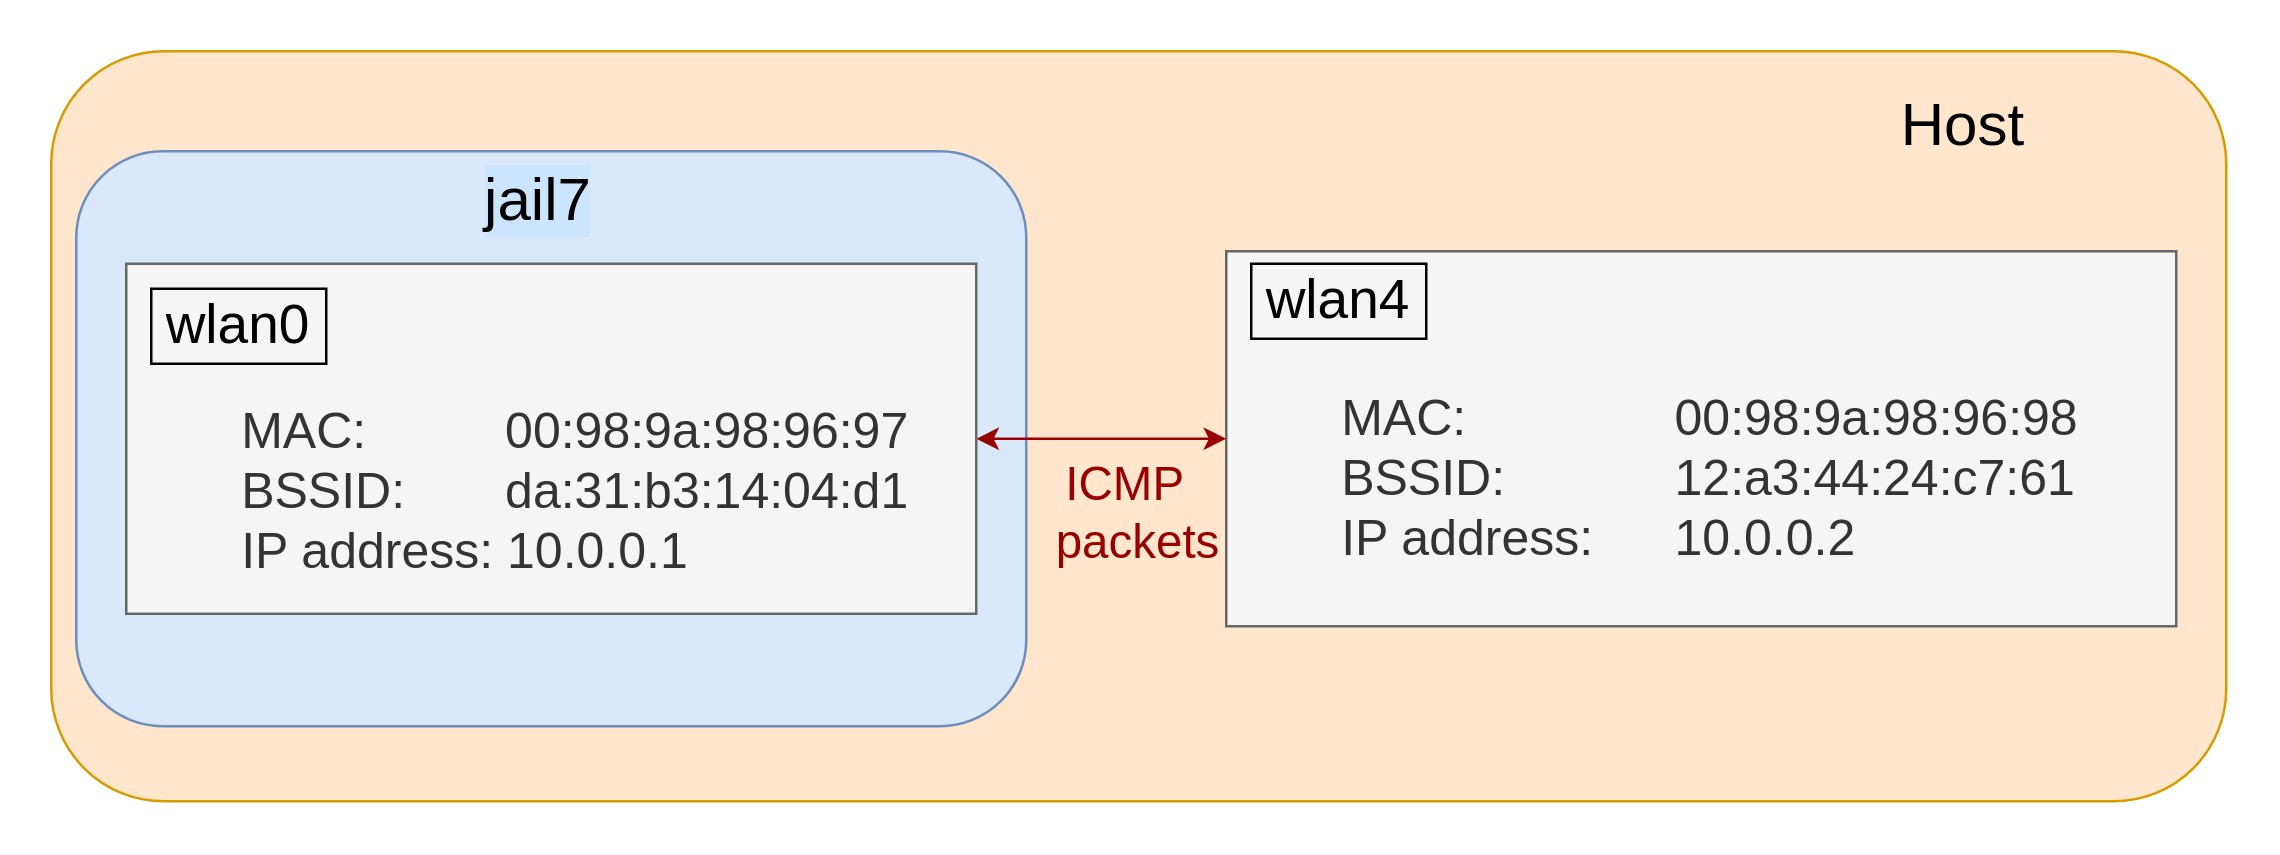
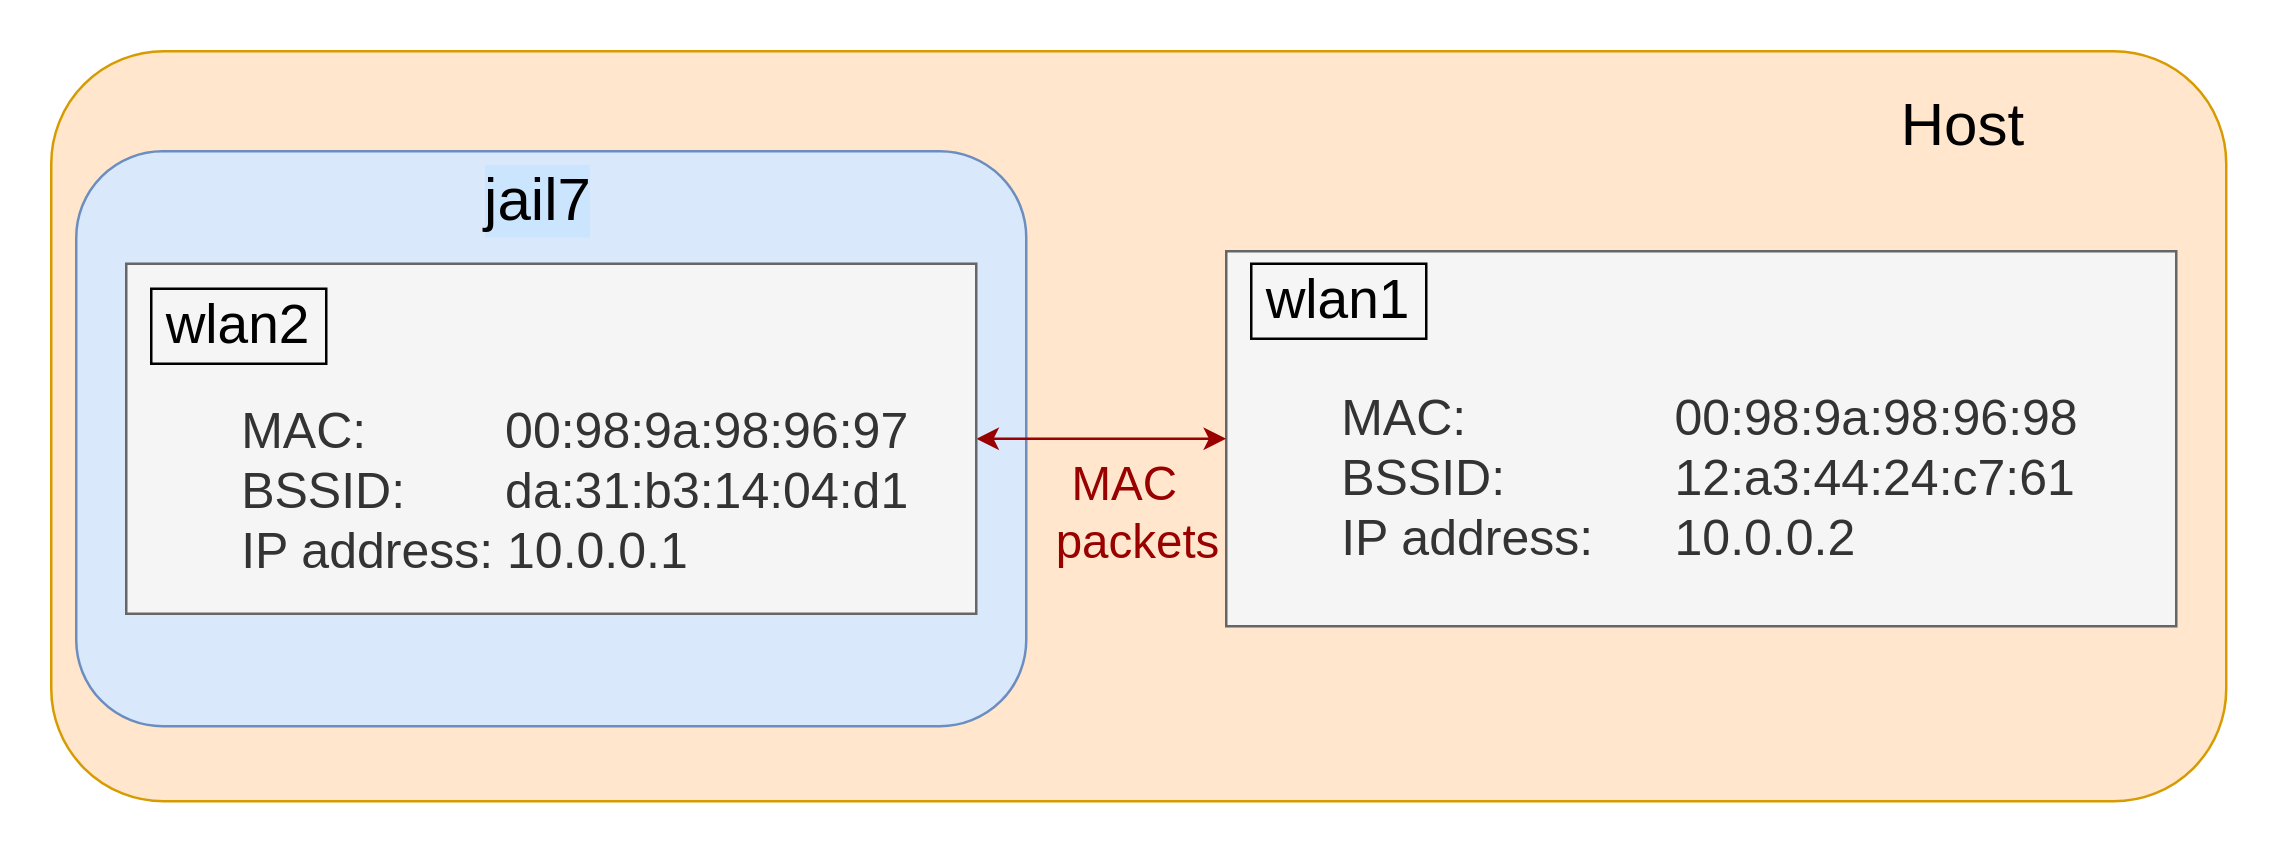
  <mxCell id="0" />
  <mxCell id="1" parent="0" />
  <mxCell id="2" value="" style="rounded=1;whiteSpace=wrap;html=1;fillColor=#ffe6cc;strokeColor=#d79b00;" vertex="1" parent="1"><mxGeometry x="20" y="20" width="870" height="300" as="geometry" /></mxCell>
  <mxCell id="3" value="&lt;span style=&quot;white-space: pre; font-size: 20px;&quot;&gt;&#09;&lt;/span&gt;&lt;br style=&quot;font-size: 20px;&quot;&gt;&lt;span style=&quot;white-space: pre; font-size: 20px;&quot;&gt;&#09;&lt;br/&gt;&lt;/span&gt;&lt;span style=&quot;white-space: pre;&quot;&gt;&#09;&lt;/span&gt;MAC:&amp;nbsp;&lt;span style=&quot;white-space: pre; font-size: 20px;&quot;&gt;&#09;&lt;span style=&quot;white-space: pre; font-size: 20px;&quot;&gt;&#09;&lt;/span&gt;&lt;/span&gt;00:98:9a:98:96:98&lt;br style=&quot;font-size: 20px;&quot;&gt;&lt;span style=&quot;white-space: pre; font-size: 20px;&quot;&gt;&#09;&lt;/span&gt;BSSID:&lt;span style=&quot;white-space: pre; font-size: 20px;&quot;&gt;&#09;&lt;span style=&quot;white-space: pre; font-size: 20px;&quot;&gt;&#09;&lt;/span&gt;&lt;/span&gt;12:a3:44:24:c7:61&lt;br style=&quot;font-size: 20px;&quot;&gt;&lt;span style=&quot;white-space: pre; font-size: 20px;&quot;&gt;&#09;&lt;/span&gt;IP address: &lt;span style=&quot;white-space: pre; font-size: 20px;&quot;&gt;&#09;&lt;/span&gt;10.0.0.2" style="rounded=0;whiteSpace=wrap;html=1;align=left;fontSize=20;verticalAlign=top;fillColor=#f5f5f5;fontColor=#333333;strokeColor=#666666;" vertex="1" parent="1"><mxGeometry x="490" y="100" width="380" height="150" as="geometry" /></mxCell>
- <mxCell id="4" value="&lt;font style=&quot;font-size: 22px;&quot;&gt;wlan4&lt;/font&gt;" style="text;html=1;strokeColor=default;fillColor=none;align=center;verticalAlign=middle;whiteSpace=wrap;rounded=0;fontSize=20;" vertex="1" parent="1"><mxGeometry x="500" y="105" width="70" height="30" as="geometry" /></mxCell>
+ <mxCell id="4" value="&lt;font style=&quot;font-size: 22px;&quot;&gt;wlan1&lt;/font&gt;" style="text;html=1;strokeColor=default;fillColor=none;align=center;verticalAlign=middle;whiteSpace=wrap;rounded=0;fontSize=20;" vertex="1" parent="1"><mxGeometry x="500" y="105" width="70" height="30" as="geometry" /></mxCell>
  <mxCell id="5" value="" style="rounded=1;whiteSpace=wrap;html=1;fontSize=22;fillColor=#dae8fc;strokeColor=#6c8ebf;" vertex="1" parent="1"><mxGeometry x="30" y="60" width="380" height="230" as="geometry" /></mxCell>
  <mxCell id="6" style="edgeStyle=none;rounded=0;orthogonalLoop=1;jettySize=auto;html=1;exitX=1;exitY=0.5;exitDx=0;exitDy=0;entryX=0;entryY=0.5;entryDx=0;entryDy=0;strokeColor=#990000;fontSize=24;fontColor=#000000;startArrow=classic;startFill=1;" edge="1" parent="1" source="7" target="3"><mxGeometry relative="1" as="geometry"><mxPoint x="490" y="240" as="targetPoint" /></mxGeometry></mxCell>
  <mxCell id="7" value="&lt;span style=&quot;font-size: 20px;&quot;&gt;&#09;&lt;/span&gt;&lt;br style=&quot;font-size: 20px;&quot;&gt;&lt;span style=&quot;font-size: 20px;&quot;&gt;&#09;&lt;/span&gt;&lt;span style=&quot;&quot;&gt;&#09;&lt;br&gt;&lt;/span&gt;&lt;span style=&quot;&quot;&gt;&#09;&lt;/span&gt;&lt;span style=&quot;white-space: pre;&quot;&gt;&#09;&lt;/span&gt;MAC:&amp;nbsp;&lt;span style=&quot;font-size: 20px;&quot;&gt;&#09;&lt;span style=&quot;white-space: pre;&quot;&gt;&#09;&lt;/span&gt;&lt;span style=&quot;font-size: 20px;&quot;&gt;&amp;nbsp; &amp;nbsp;&lt;/span&gt;&lt;/span&gt;00:98:9a:98:96:97&lt;br style=&quot;font-size: 20px;&quot;&gt;&lt;span style=&quot;font-size: 20px;&quot;&gt;&#09;&lt;/span&gt;&lt;span style=&quot;&quot;&gt;&#09;&lt;/span&gt;&lt;span style=&quot;white-space: pre;&quot;&gt;&#09;&lt;/span&gt;BSSID:&lt;span style=&quot;font-size: 20px;&quot;&gt;&amp;nbsp;&lt;span style=&quot;white-space: pre;&quot;&gt;&#09;   &lt;/span&gt;&lt;/span&gt;da:31:b3:14:04:d1&lt;br style=&quot;font-size: 20px;&quot;&gt;&lt;span style=&quot;font-size: 20px;&quot;&gt;&#09;&lt;/span&gt;&lt;span style=&quot;&quot;&gt;&#09;&lt;/span&gt;&lt;span style=&quot;white-space: pre;&quot;&gt;&#09;&lt;/span&gt;IP address: &lt;span style=&quot;font-size: 20px;&quot;&gt;&#09;&lt;/span&gt;10.0.0.1" style="rounded=0;whiteSpace=wrap;html=1;align=left;fontSize=20;verticalAlign=top;fillColor=#f5f5f5;fontColor=#333333;strokeColor=#666666;" vertex="1" parent="1"><mxGeometry x="50" y="105" width="340" height="140" as="geometry" /></mxCell>
- <mxCell id="8" value="&lt;font style=&quot;font-size: 22px;&quot;&gt;wlan0&lt;/font&gt;" style="text;html=1;strokeColor=default;fillColor=none;align=center;verticalAlign=middle;whiteSpace=wrap;rounded=0;fontSize=20;" vertex="1" parent="1"><mxGeometry x="60" y="115" width="70" height="30" as="geometry" /></mxCell>
- <mxCell id="9" value="ICMP &amp;nbsp;&lt;br&gt;packets" style="text;html=1;strokeColor=none;fillColor=none;align=center;verticalAlign=middle;whiteSpace=wrap;rounded=0;fontSize=19;fontColor=#990000;" vertex="1" parent="1"><mxGeometry x="370" y="190" width="170" height="30" as="geometry" /></mxCell>
+ <mxCell id="8" value="&lt;font style=&quot;font-size: 22px;&quot;&gt;wlan2&lt;/font&gt;" style="text;html=1;strokeColor=default;fillColor=none;align=center;verticalAlign=middle;whiteSpace=wrap;rounded=0;fontSize=20;" vertex="1" parent="1"><mxGeometry x="60" y="115" width="70" height="30" as="geometry" /></mxCell>
+ <mxCell id="9" value="MAC &amp;nbsp;&lt;br&gt;packets" style="text;html=1;strokeColor=none;fillColor=none;align=center;verticalAlign=middle;whiteSpace=wrap;rounded=0;fontSize=19;fontColor=#990000;" vertex="1" parent="1"><mxGeometry x="370" y="190" width="170" height="30" as="geometry" /></mxCell>
  <mxCell id="10" value="jail7" style="text;html=1;align=center;verticalAlign=middle;whiteSpace=wrap;rounded=0;labelBackgroundColor=#CCE5FF;fontSize=24;fontColor=#000000;" vertex="1" parent="1"><mxGeometry x="185" y="65" width="60" height="30" as="geometry" /></mxCell>
  <mxCell id="11" value="Host" style="text;html=1;strokeColor=none;fillColor=none;align=center;verticalAlign=middle;whiteSpace=wrap;rounded=0;labelBackgroundColor=#FFE6CC;fontSize=24;fontColor=#000000;" vertex="1" parent="1"><mxGeometry x="755" y="35" width="60" height="30" as="geometry" /></mxCell>
